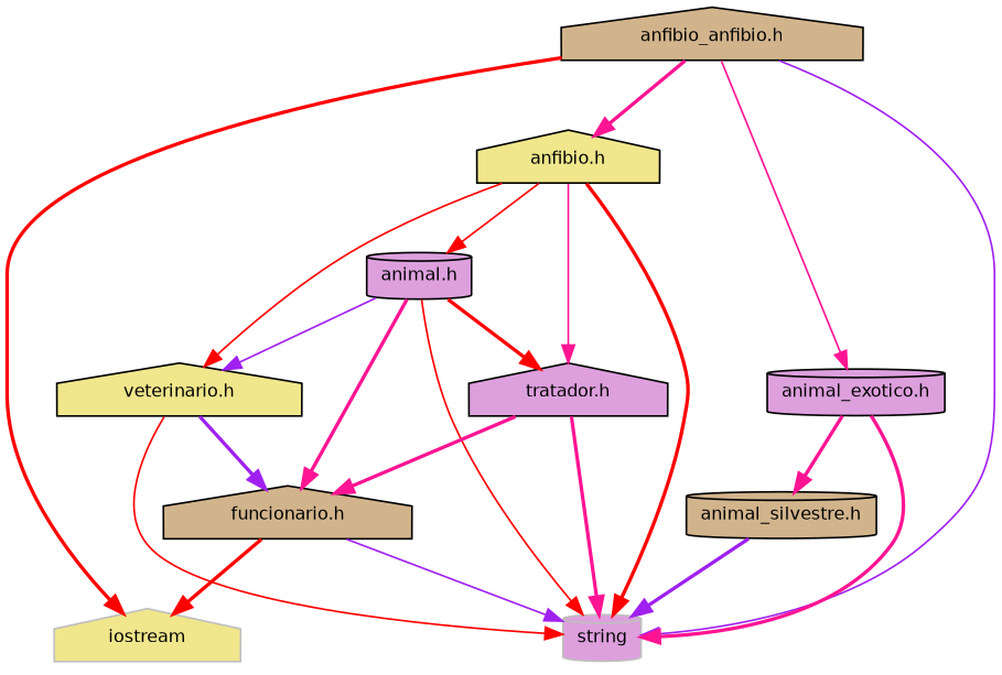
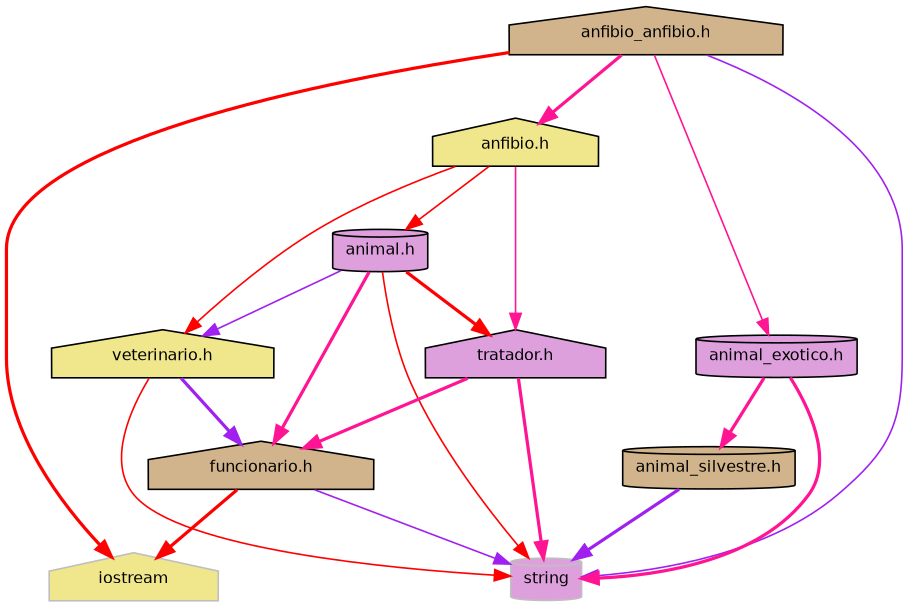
  digraph {
    node [color=black fillcolor=plum fontname=Helvetica fontsize=10 shape=house style=filled]
    edge [color=red fontname=Helvetica fontsize=10 labelfontname=Helvetica labelfontsize=10 style=bold]
    n1 [fillcolor=tan fontcolor=black height=0.2 label="anfibio_anfibio.h" width=0.4]
    n2 [color=grey75 fillcolor=khaki height=0.2 label=iostream width=0.4]
    n3 [color=grey75 height=0.2 label=string shape=cylinder width=0.4]
    n4 [fillcolor=khaki height=0.2 label="anfibio.h" width=0.4]
    n5 [height=0.2 label="animal_exotico.h" shape=cylinder width=0.4]
    n6 [height=0.2 label="animal.h" shape=cylinder width=0.4]
    n7 [fillcolor=khaki height=0.2 label="veterinario.h" width=0.4]
    n8 [height=0.2 label="tratador.h" width=0.4]
    n9 [fillcolor=tan height=0.2 label="animal_silvestre.h" shape=cylinder width=0.4]
    n10 [fillcolor=tan height=0.2 label="funcionario.h" width=0.4]
    n1 -> n2
    n1 -> n3 [color=purple style=solid]
    n1 -> n4 [color=deeppink]
    n1 -> n5 [color=deeppink style=solid]
-   n4 -> n3
    n4 -> n6 [style=solid]
    n4 -> n7 [style=solid]
    n4 -> n8 [color=deeppink style=solid]
    n5 -> n3 [color=deeppink]
    n5 -> n9 [color=deeppink]
    n6 -> n3 [style=solid]
    n6 -> n7 [color=purple style=solid]
    n6 -> n8
    n6 -> n10 [color=deeppink]
    n7 -> n3 [style=solid]
    n7 -> n10 [color=purple]
    n8 -> n3 [color=deeppink]
    n8 -> n10 [color=deeppink]
    n9 -> n3 [color=purple]
    n10 -> n2
    n10 -> n3 [color=purple style=solid]
  }
